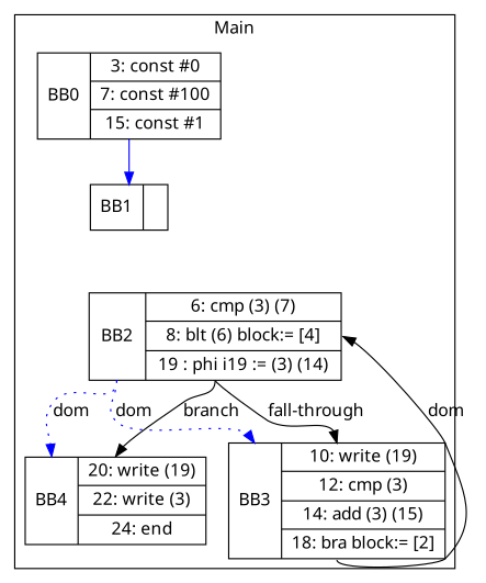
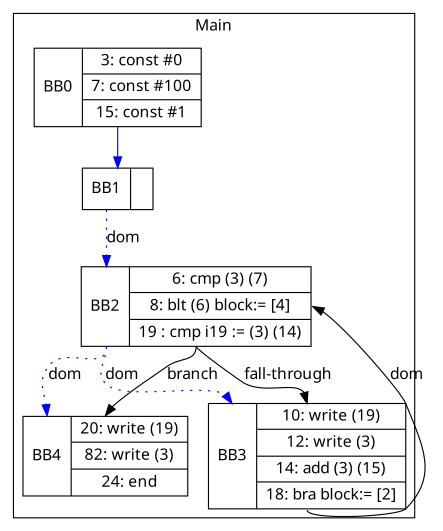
  digraph {
    fontname="Noto Sans"
    node [fontname="Noto Sans" shape=record]
    edge [color=blue fontname="Noto Sans" headport=n tailport=s]
    n1 [label="<b>BB0|{3: const #0|7: const #100|15: const #1}"]
    n2 [label="<b>BB1|}"]
-   n3 [label="<b>BB2|{6: cmp (3) (7)|8: blt (6) block:= [4]|19 : phi i19 := (3) (14)}"]
-   n4 [label="<b>BB3|{10: write (19)|12: cmp (3)|14: add (3) (15)|18: bra block:= [2]}"]
-   n5 [label="<b>BB4|{20: write (19)|22: write (3)|24: end}"]
+   n3 [label="<b>BB2|{6: cmp (3) (7)|8: blt (6) block:= [4]|19 : cmp i19 := (3) (14)}"]
+   n4 [label="<b>BB3|{10: write (19)|12: write (3)|14: add (3) (15)|18: bra block:= [2]}"]
+   n5 [label="<b>BB4|{20: write (19)|82: write (3)|24: end}"]
    subgraph cluster_1 {
      label=Main
      n1
      n2
      n3
      n4
      n5
    }
    n1 -> n2
+   n2 -> n3 [headport=b label=dom style=dotted tailport=b]
    n3 -> n4 [headport=b label=dom style=dotted tailport=b]
    n3 -> n4 [label="fall-through" color=""]
    n3 -> n5 [headport=b label=dom style=dotted tailport=b]
    n3 -> n5 [label=branch color=""]
    n4 -> n3 [headport=e label=dom color=""]
  }
